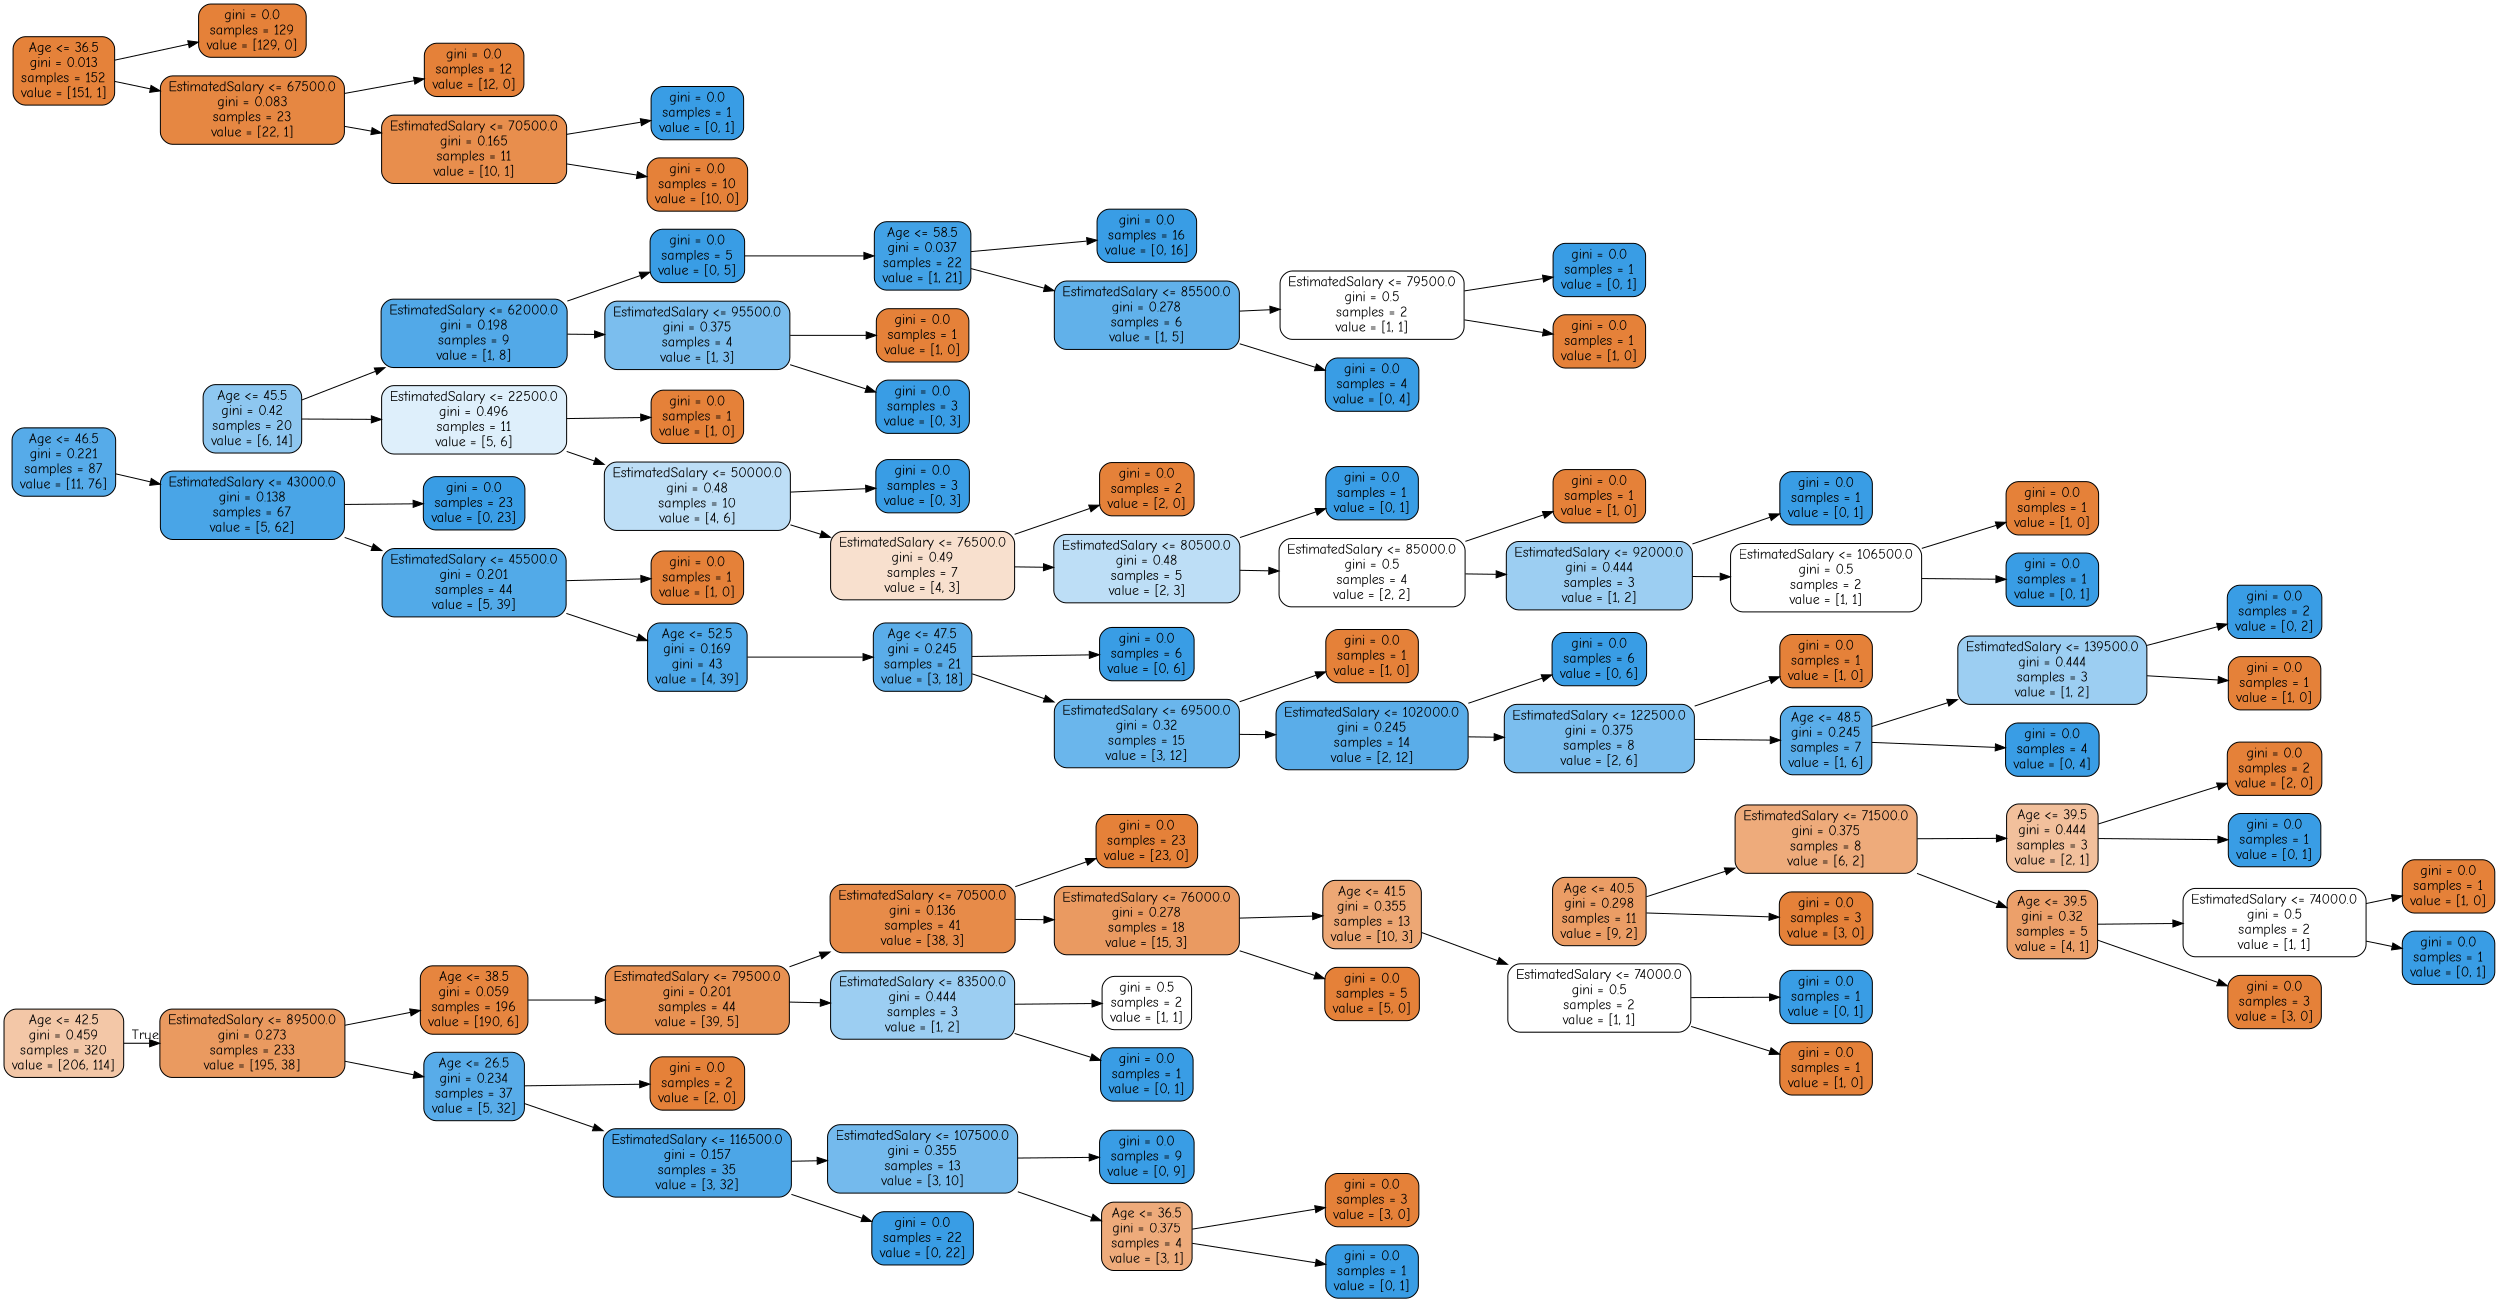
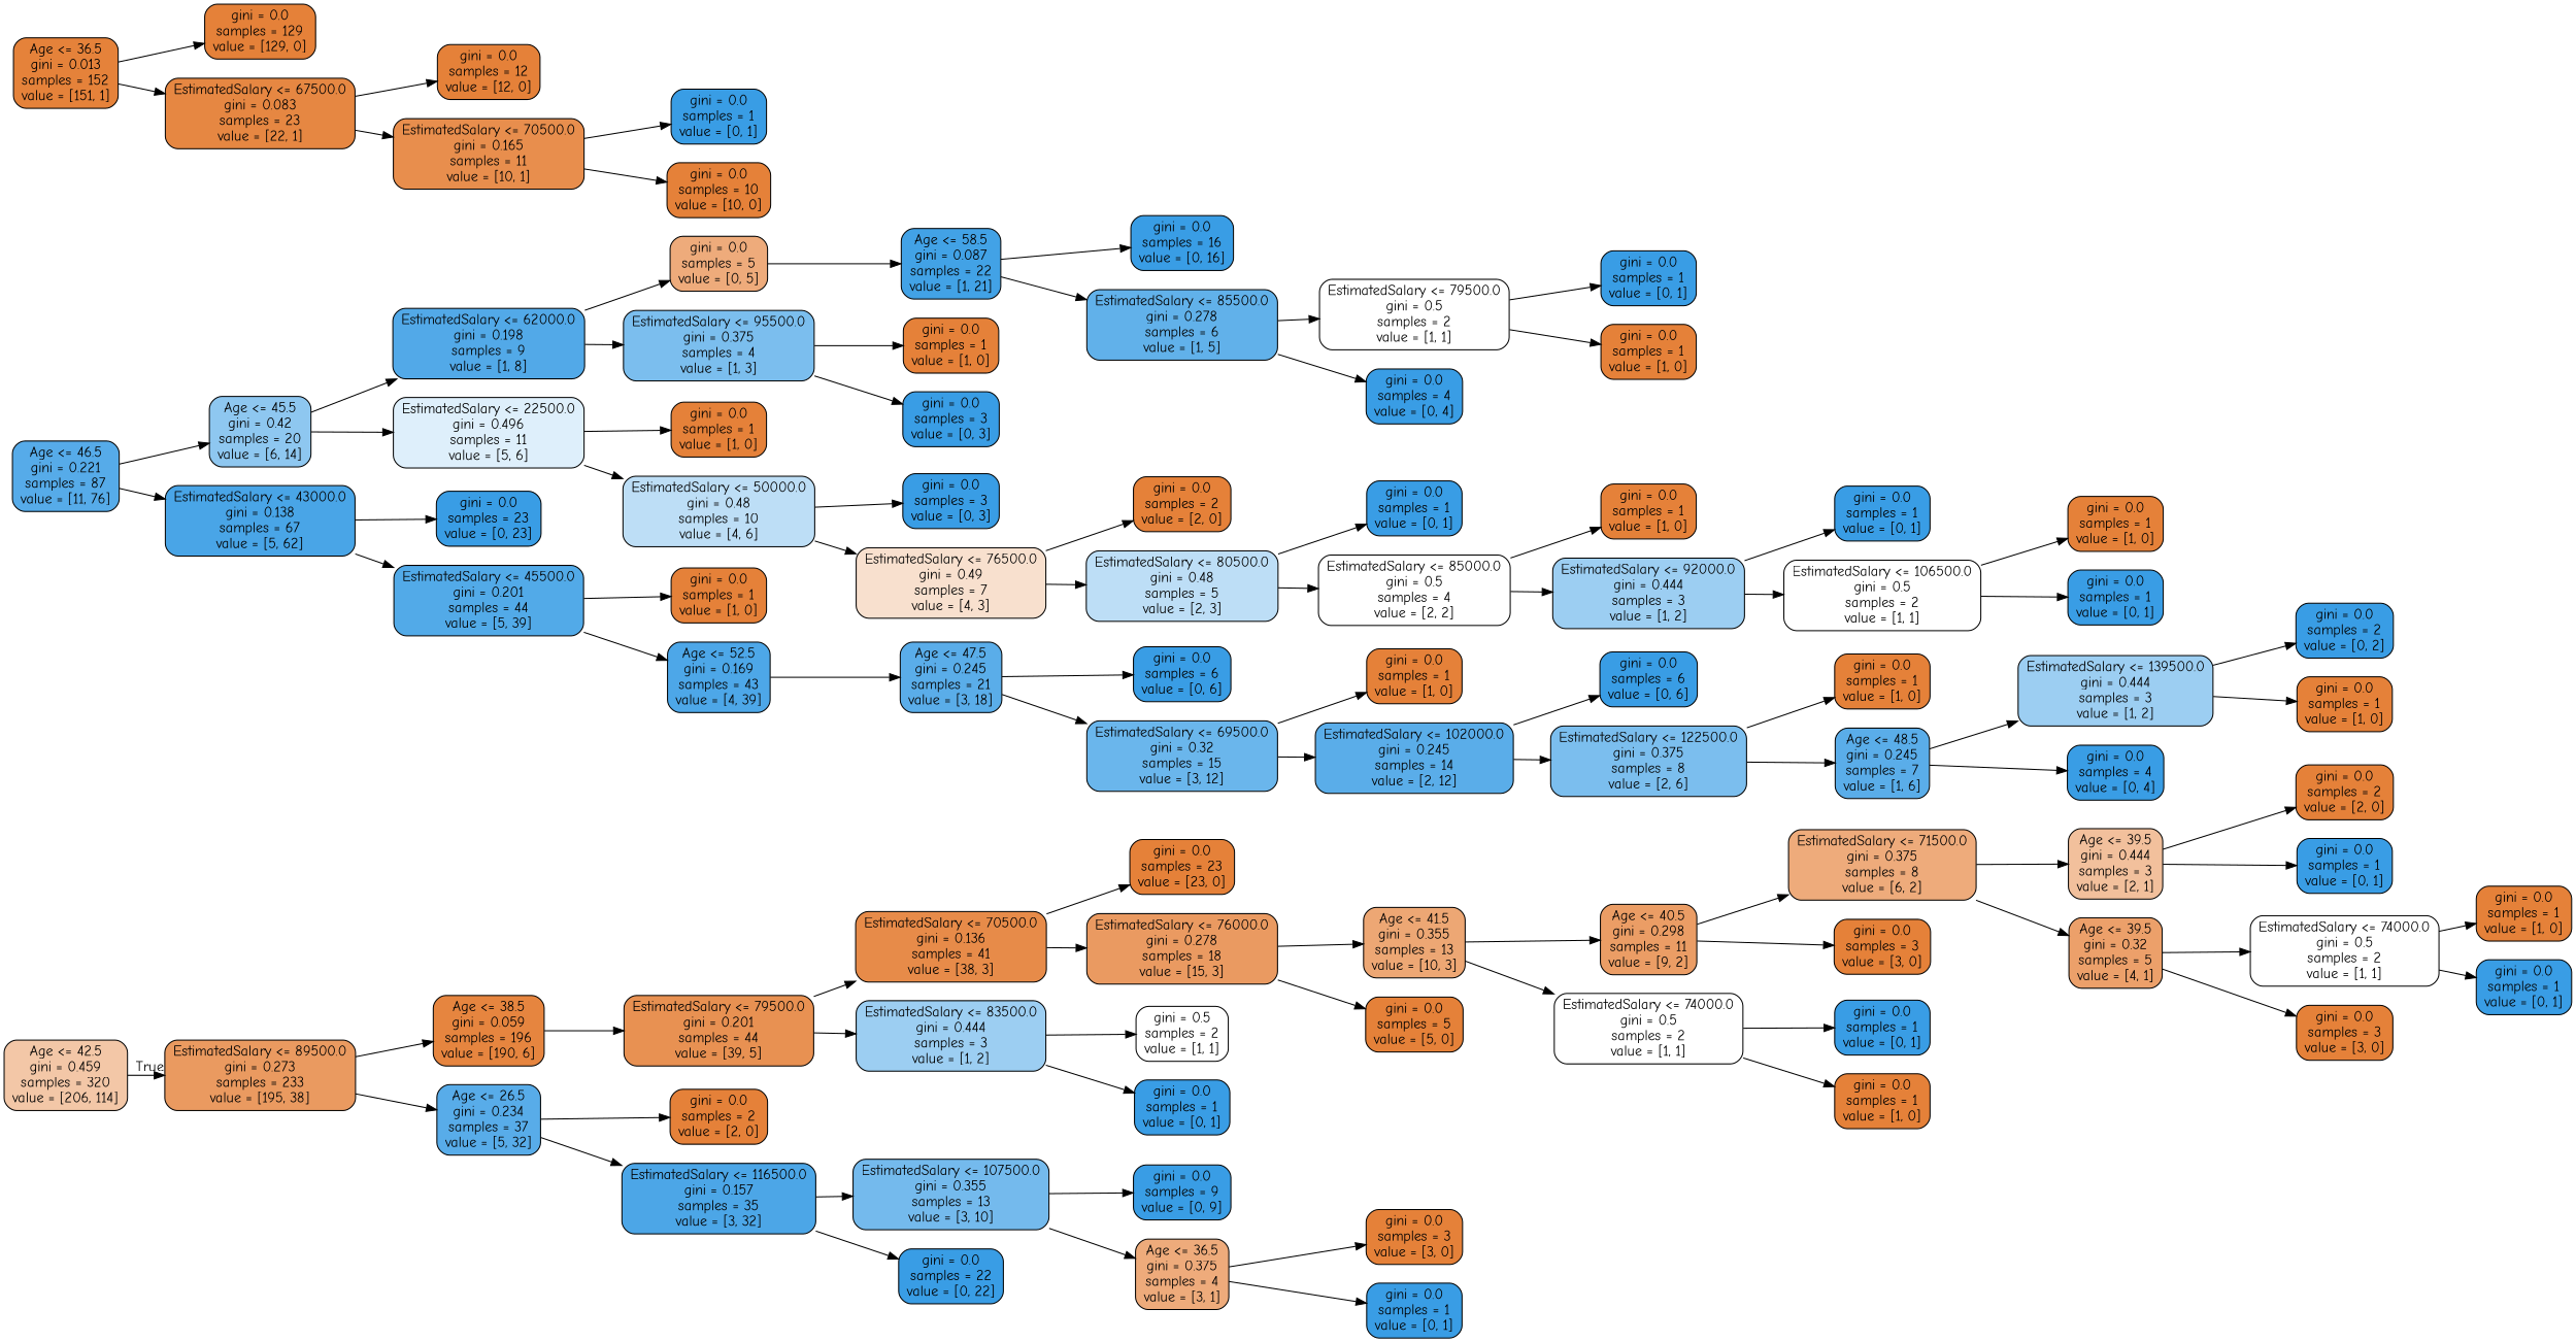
  digraph {
    fontname="Comic Neue"
    rankdir=LR
    node [color=black fillcolor="#e58139" fontname="Comic Neue" shape=box style="filled, rounded"]
    edge [fontname="Comic Neue"]
    n1 [fillcolor="#f3c7a7" label="Age <= 42.5\ngini = 0.459\nsamples = 320\nvalue = [206, 114]"]
    n2 [fillcolor="#ea9a60" label="EstimatedSalary <= 89500.0\ngini = 0.273\nsamples = 233\nvalue = [195, 38]"]
    n3 [fillcolor="#e6853f" label="Age <= 38.5\ngini = 0.059\nsamples = 196\nvalue = [190, 6]"]
    n4 [fillcolor="#58ace9" label="Age <= 26.5\ngini = 0.234\nsamples = 37\nvalue = [5, 32]"]
    n5 [fillcolor="#56abe9" label="Age <= 46.5\ngini = 0.221\nsamples = 87\nvalue = [11, 76]"]
    n6 [fillcolor="#8ec7f0" label="Age <= 45.5\ngini = 0.42\nsamples = 20\nvalue = [6, 14]"]
    n7 [fillcolor="#49a5e7" label="EstimatedSalary <= 43000.0\ngini = 0.138\nsamples = 67\nvalue = [5, 62]"]
    n8 [fillcolor="#e89152" label="EstimatedSalary <= 79500.0\ngini = 0.201\nsamples = 44\nvalue = [39, 5]"]
    n9 [label="gini = 0.0\nsamples = 2\nvalue = [2, 0]"]
    n10 [fillcolor="#4ca6e7" label="EstimatedSalary <= 116500.0\ngini = 0.157\nsamples = 35\nvalue = [3, 32]"]
    n11 [fillcolor="#e5823a" label="Age <= 36.5\ngini = 0.013\nsamples = 152\nvalue = [151, 1]"]
    n12 [label="gini = 0.0\nsamples = 129\nvalue = [129, 0]"]
    n13 [fillcolor="#e68742" label="EstimatedSalary <= 67500.0\ngini = 0.083\nsamples = 23\nvalue = [22, 1]"]
    n14 [fillcolor="#e78b49" label="EstimatedSalary <= 70500.0\ngini = 0.136\nsamples = 41\nvalue = [38, 3]"]
    n15 [fillcolor="#9ccef2" label="EstimatedSalary <= 83500.0\ngini = 0.444\nsamples = 3\nvalue = [1, 2]"]
    n16 [label="gini = 0.0\nsamples = 12\nvalue = [12, 0]"]
    n17 [fillcolor="#e88e4d" label="EstimatedSalary <= 70500.0\ngini = 0.165\nsamples = 11\nvalue = [10, 1]"]
    n18 [fillcolor="#399de5" label="gini = 0.0\nsamples = 1\nvalue = [0, 1]"]
    n19 [label="gini = 0.0\nsamples = 10\nvalue = [10, 0]"]
    n20 [label="gini = 0.0\nsamples = 23\nvalue = [23, 0]"]
    n21 [fillcolor="#ea9a61" label="EstimatedSalary <= 76000.0\ngini = 0.278\nsamples = 18\nvalue = [15, 3]"]
    n22 [fillcolor="#ffffff" label="gini = 0.5\nsamples = 2\nvalue = [1, 1]"]
    n23 [fillcolor="#399de5" label="gini = 0.0\nsamples = 1\nvalue = [0, 1]"]
    n24 [fillcolor="#eda774" label="Age <= 41.5\ngini = 0.355\nsamples = 13\nvalue = [10, 3]"]
    n25 [label="gini = 0.0\nsamples = 5\nvalue = [5, 0]"]
    n26 [fillcolor="#eb9d65" label="Age <= 40.5\ngini = 0.298\nsamples = 11\nvalue = [9, 2]"]
    n27 [fillcolor="#ffffff" label="EstimatedSalary <= 74000.0\ngini = 0.5\nsamples = 2\nvalue = [1, 1]"]
    n28 [fillcolor="#eeab7b" label="EstimatedSalary <= 71500.0\ngini = 0.375\nsamples = 8\nvalue = [6, 2]"]
    n29 [label="gini = 0.0\nsamples = 3\nvalue = [3, 0]"]
    n30 [fillcolor="#399de5" label="gini = 0.0\nsamples = 1\nvalue = [0, 1]"]
    n31 [label="gini = 0.0\nsamples = 1\nvalue = [1, 0]"]
    n32 [fillcolor="#f2c09c" label="Age <= 39.5\ngini = 0.444\nsamples = 3\nvalue = [2, 1]"]
    n33 [fillcolor="#eca06a" label="Age <= 39.5\ngini = 0.32\nsamples = 5\nvalue = [4, 1]"]
    n34 [label="gini = 0.0\nsamples = 2\nvalue = [2, 0]"]
    n35 [fillcolor="#399de5" label="gini = 0.0\nsamples = 1\nvalue = [0, 1]"]
    n36 [fillcolor="#ffffff" label="EstimatedSalary <= 74000.0\ngini = 0.5\nsamples = 2\nvalue = [1, 1]"]
    n37 [label="gini = 0.0\nsamples = 3\nvalue = [3, 0]"]
    n38 [label="gini = 0.0\nsamples = 1\nvalue = [1, 0]"]
    n39 [fillcolor="#399de5" label="gini = 0.0\nsamples = 1\nvalue = [0, 1]"]
    n40 [fillcolor="#74baed" label="EstimatedSalary <= 107500.0\ngini = 0.355\nsamples = 13\nvalue = [3, 10]"]
    n41 [fillcolor="#399de5" label="gini = 0.0\nsamples = 22\nvalue = [0, 22]"]
    n42 [fillcolor="#399de5" label="gini = 0.0\nsamples = 9\nvalue = [0, 9]"]
    n43 [fillcolor="#eeab7b" label="Age <= 36.5\ngini = 0.375\nsamples = 4\nvalue = [3, 1]"]
    n44 [label="gini = 0.0\nsamples = 3\nvalue = [3, 0]"]
    n45 [fillcolor="#399de5" label="gini = 0.0\nsamples = 1\nvalue = [0, 1]"]
    n46 [fillcolor="#52a9e8" label="EstimatedSalary <= 62000.0\ngini = 0.198\nsamples = 9\nvalue = [1, 8]"]
    n47 [fillcolor="#deeffb" label="EstimatedSalary <= 22500.0\ngini = 0.496\nsamples = 11\nvalue = [5, 6]"]
    n48 [fillcolor="#399de5" label="gini = 0.0\nsamples = 23\nvalue = [0, 23]"]
    n49 [fillcolor="#52aae8" label="EstimatedSalary <= 45500.0\ngini = 0.201\nsamples = 44\nvalue = [5, 39]"]
-   n50 [fillcolor="#399de5" label="gini = 0.0\nsamples = 5\nvalue = [0, 5]"]
+   n50 [fillcolor="#eeab7b" label="gini = 0.0\nsamples = 5\nvalue = [0, 5]"]
    n51 [fillcolor="#7bbeee" label="EstimatedSalary <= 95500.0\ngini = 0.375\nsamples = 4\nvalue = [1, 3]"]
    n52 [label="gini = 0.0\nsamples = 1\nvalue = [1, 0]"]
    n53 [fillcolor="#bddef6" label="EstimatedSalary <= 50000.0\ngini = 0.48\nsamples = 10\nvalue = [4, 6]"]
-   n54 [fillcolor="#42a2e6" label="Age <= 58.5\ngini = 0.037\nsamples = 22\nvalue = [1, 21]"]
+   n54 [fillcolor="#42a2e6" label="Age <= 58.5\ngini = 0.087\nsamples = 22\nvalue = [1, 21]"]
    n55 [label="gini = 0.0\nsamples = 1\nvalue = [1, 0]"]
    n56 [fillcolor="#399de5" label="gini = 0.0\nsamples = 3\nvalue = [0, 3]"]
    n57 [fillcolor="#399de5" label="gini = 0.0\nsamples = 3\nvalue = [0, 3]"]
    n58 [fillcolor="#f8e0ce" label="EstimatedSalary <= 76500.0\ngini = 0.49\nsamples = 7\nvalue = [4, 3]"]
    n59 [label="gini = 0.0\nsamples = 2\nvalue = [2, 0]"]
    n60 [fillcolor="#bddef6" label="EstimatedSalary <= 80500.0\ngini = 0.48\nsamples = 5\nvalue = [2, 3]"]
    n61 [fillcolor="#399de5" label="gini = 0.0\nsamples = 1\nvalue = [0, 1]"]
    n62 [fillcolor="#ffffff" label="EstimatedSalary <= 85000.0\ngini = 0.5\nsamples = 4\nvalue = [2, 2]"]
    n63 [label="gini = 0.0\nsamples = 1\nvalue = [1, 0]"]
    n64 [fillcolor="#9ccef2" label="EstimatedSalary <= 92000.0\ngini = 0.444\nsamples = 3\nvalue = [1, 2]"]
    n65 [fillcolor="#399de5" label="gini = 0.0\nsamples = 1\nvalue = [0, 1]"]
    n66 [fillcolor="#ffffff" label="EstimatedSalary <= 106500.0\ngini = 0.5\nsamples = 2\nvalue = [1, 1]"]
    n67 [label="gini = 0.0\nsamples = 1\nvalue = [1, 0]"]
    n68 [fillcolor="#399de5" label="gini = 0.0\nsamples = 1\nvalue = [0, 1]"]
    n69 [label="gini = 0.0\nsamples = 1\nvalue = [1, 0]"]
-   n70 [fillcolor="#4da7e8" label="Age <= 52.5\ngini = 0.169\ngini = 43\nvalue = [4, 39]"]
+   n70 [fillcolor="#4da7e8" label="Age <= 52.5\ngini = 0.169\nsamples = 43\nvalue = [4, 39]"]
    n71 [fillcolor="#5aade9" label="Age <= 47.5\ngini = 0.245\nsamples = 21\nvalue = [3, 18]"]
    n72 [fillcolor="#399de5" label="gini = 0.0\nsamples = 6\nvalue = [0, 6]"]
    n73 [fillcolor="#6ab6ec" label="EstimatedSalary <= 69500.0\ngini = 0.32\nsamples = 15\nvalue = [3, 12]"]
    n74 [fillcolor="#399de5" label="gini = 0.0\nsamples = 16\nvalue = [0, 16]"]
    n75 [fillcolor="#61b1ea" label="EstimatedSalary <= 85500.0\ngini = 0.278\nsamples = 6\nvalue = [1, 5]"]
    n76 [label="gini = 0.0\nsamples = 1\nvalue = [1, 0]"]
    n77 [fillcolor="#5aade9" label="EstimatedSalary <= 102000.0\ngini = 0.245\nsamples = 14\nvalue = [2, 12]"]
    n78 [fillcolor="#399de5" label="gini = 0.0\nsamples = 6\nvalue = [0, 6]"]
    n79 [fillcolor="#7bbeee" label="EstimatedSalary <= 122500.0\ngini = 0.375\nsamples = 8\nvalue = [2, 6]"]
    n80 [label="gini = 0.0\nsamples = 1\nvalue = [1, 0]"]
    n81 [fillcolor="#5aade9" label="Age <= 48.5\ngini = 0.245\nsamples = 7\nvalue = [1, 6]"]
    n82 [fillcolor="#9ccef2" label="EstimatedSalary <= 139500.0\ngini = 0.444\nsamples = 3\nvalue = [1, 2]"]
    n83 [fillcolor="#399de5" label="gini = 0.0\nsamples = 4\nvalue = [0, 4]"]
    n84 [fillcolor="#399de5" label="gini = 0.0\nsamples = 2\nvalue = [0, 2]"]
    n85 [label="gini = 0.0\nsamples = 1\nvalue = [1, 0]"]
    n86 [fillcolor="#ffffff" label="EstimatedSalary <= 79500.0\ngini = 0.5\nsamples = 2\nvalue = [1, 1]"]
    n87 [fillcolor="#399de5" label="gini = 0.0\nsamples = 4\nvalue = [0, 4]"]
    n88 [fillcolor="#399de5" label="gini = 0.0\nsamples = 1\nvalue = [0, 1]"]
    n89 [label="gini = 0.0\nsamples = 1\nvalue = [1, 0]"]
    n1 -> n2 [headlabel=True labelangle=45 labeldistance=2.5]
    n2 -> n3
    n2 -> n4
    n3 -> n8
    n4 -> n9
    n4 -> n10
+   n5 -> n6
    n5 -> n7
    n6 -> n46
    n6 -> n47
    n7 -> n48
    n7 -> n49
    n8 -> n14
    n8 -> n15
    n10 -> n40
    n10 -> n41
    n11 -> n12
    n11 -> n13
    n13 -> n16
    n13 -> n17
    n14 -> n20
    n14 -> n21
    n15 -> n22
    n15 -> n23
    n17 -> n18
    n17 -> n19
    n21 -> n24
    n21 -> n25
+   n24 -> n26
    n24 -> n27
    n26 -> n28
    n26 -> n29
    n27 -> n30
    n27 -> n31
    n28 -> n32
    n28 -> n33
    n32 -> n34
    n32 -> n35
    n33 -> n36
    n33 -> n37
    n36 -> n38
    n36 -> n39
    n40 -> n42
    n40 -> n43
    n43 -> n44
    n43 -> n45
    n46 -> n50
    n46 -> n51
    n47 -> n52
    n47 -> n53
    n49 -> n69
    n49 -> n70
    n50 -> n54
    n51 -> n55
    n51 -> n56
    n53 -> n57
    n53 -> n58
    n54 -> n74
    n54 -> n75
    n58 -> n59
    n58 -> n60
    n60 -> n61
    n60 -> n62
    n62 -> n63
    n62 -> n64
    n64 -> n65
    n64 -> n66
    n66 -> n67
    n66 -> n68
    n70 -> n71
    n71 -> n72
    n71 -> n73
    n73 -> n76
    n73 -> n77
    n75 -> n86
    n75 -> n87
    n77 -> n78
    n77 -> n79
    n79 -> n80
    n79 -> n81
    n81 -> n82
    n81 -> n83
    n82 -> n84
    n82 -> n85
    n86 -> n88
    n86 -> n89
  }
